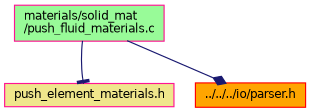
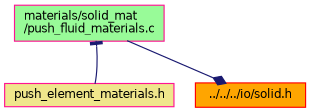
  digraph {
    node [color=deeppink fontname=Helvetica fontsize=10 shape=record style=filled]
    edge [color=midnightblue fontname=Helvetica fontsize=10 labelfontname=Helvetica labelfontsize=10 style=solid]
    n1 [fillcolor=palegreen fontcolor=black height=0.2 label="materials/solid_mat\l/push_fluid_materials.c" width=0.4]
    n2 [fillcolor=khaki height=0.2 label="push_element_materials.h" width=0.4]
-   n3 [color=red fillcolor=orange height=0.2 label="../../../io/parser.h" width=0.4]
-   n1 -> n2 [arrowhead=tee]
+   n3 [color=red fillcolor=orange height=0.2 label="../../../io/solid.h" width=0.4]
+   n2 -> n1 [arrowhead=tee]
    n1 -> n3 [arrowhead=diamond]
  }
